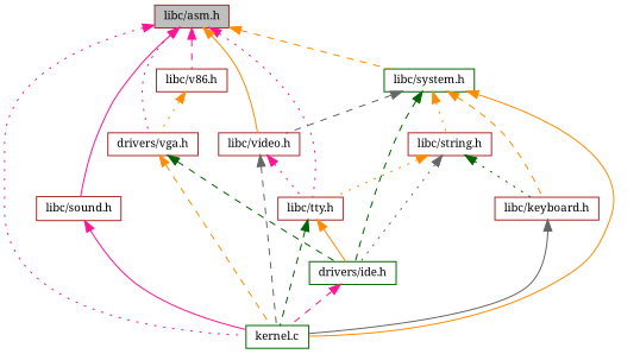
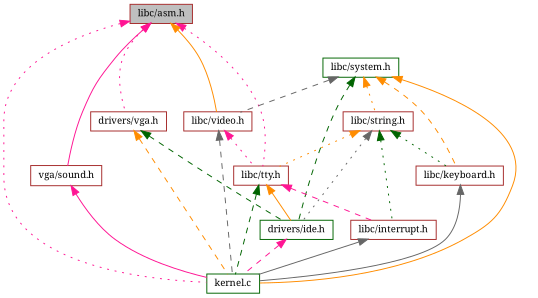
  digraph {
    fontname="Noto Serif"
    node [color=brown fillcolor=white fontname="Noto Serif" fontsize=10 shape=record style=filled]
    edge [color=deeppink dir=back fontname="Noto Serif" fontsize=10 labelfontname=Helvetica labelfontsize=10 style=dashed]
    n1 [fillcolor=grey75 fontcolor=black height=0.2 label="libc/asm.h" width=0.4]
    n2 [color=darkgreen height=0.2 label="kernel.c" width=0.4]
    n3 [color=darkgreen height=0.2 label="libc/system.h" width=0.4]
    n4 [height=0.2 label="libc/tty.h" width=0.4]
    n5 [height=0.2 label="libc/video.h" width=0.4]
    n6 [height=0.2 label="drivers/vga.h" width=0.4]
-   n7 [height=0.2 label="libc/v86.h" width=0.4]
-   n8 [height=0.2 label="libc/sound.h" width=0.4]
+   n8 [height=0.2 label="vga/sound.h" width=0.4]
    n9 [color=darkgreen height=0.2 label="drivers/ide.h" width=0.4]
    n10 [height=0.2 label="libc/string.h" width=0.4]
    n11 [height=0.2 label="libc/keyboard.h" width=0.4]
+   n12 [height=0.2 label="libc/interrupt.h" width=0.4]
    n1 -> n2 [style=dotted]
-   n1 -> n3 [color=darkorange]
    n1 -> n4 [style=dotted]
    n1 -> n5 [color=darkorange style=solid]
    n1 -> n6 [style=dotted]
-   n1 -> n7
    n1 -> n8 [style=solid]
    n3 -> n2 [color=darkorange style=solid]
    n3 -> n5 [color=gray40]
    n3 -> n9 [color=darkgreen]
    n3 -> n10 [color=darkorange style=dotted]
    n3 -> n11 [color=darkorange]
    n4 -> n2 [color=darkgreen]
    n4 -> n9 [color=darkorange style=solid]
+   n4 -> n12
    n5 -> n2 [color=gray40]
    n5 -> n4 [style=dotted]
    n6 -> n2 [color=darkorange]
    n6 -> n9 [color=darkgreen]
-   n7 -> n6 [color=darkorange style=dotted]
    n8 -> n2 [style=solid]
    n9 -> n2
    n10 -> n4 [color=darkorange style=dotted]
    n10 -> n9 [color=gray40 style=dotted]
    n10 -> n11 [color=darkgreen style=dotted]
+   n10 -> n12 [color=darkgreen style=dotted]
    n11 -> n2 [color=gray40 style=solid]
+   n12 -> n2 [color=gray40 style=solid]
  }
